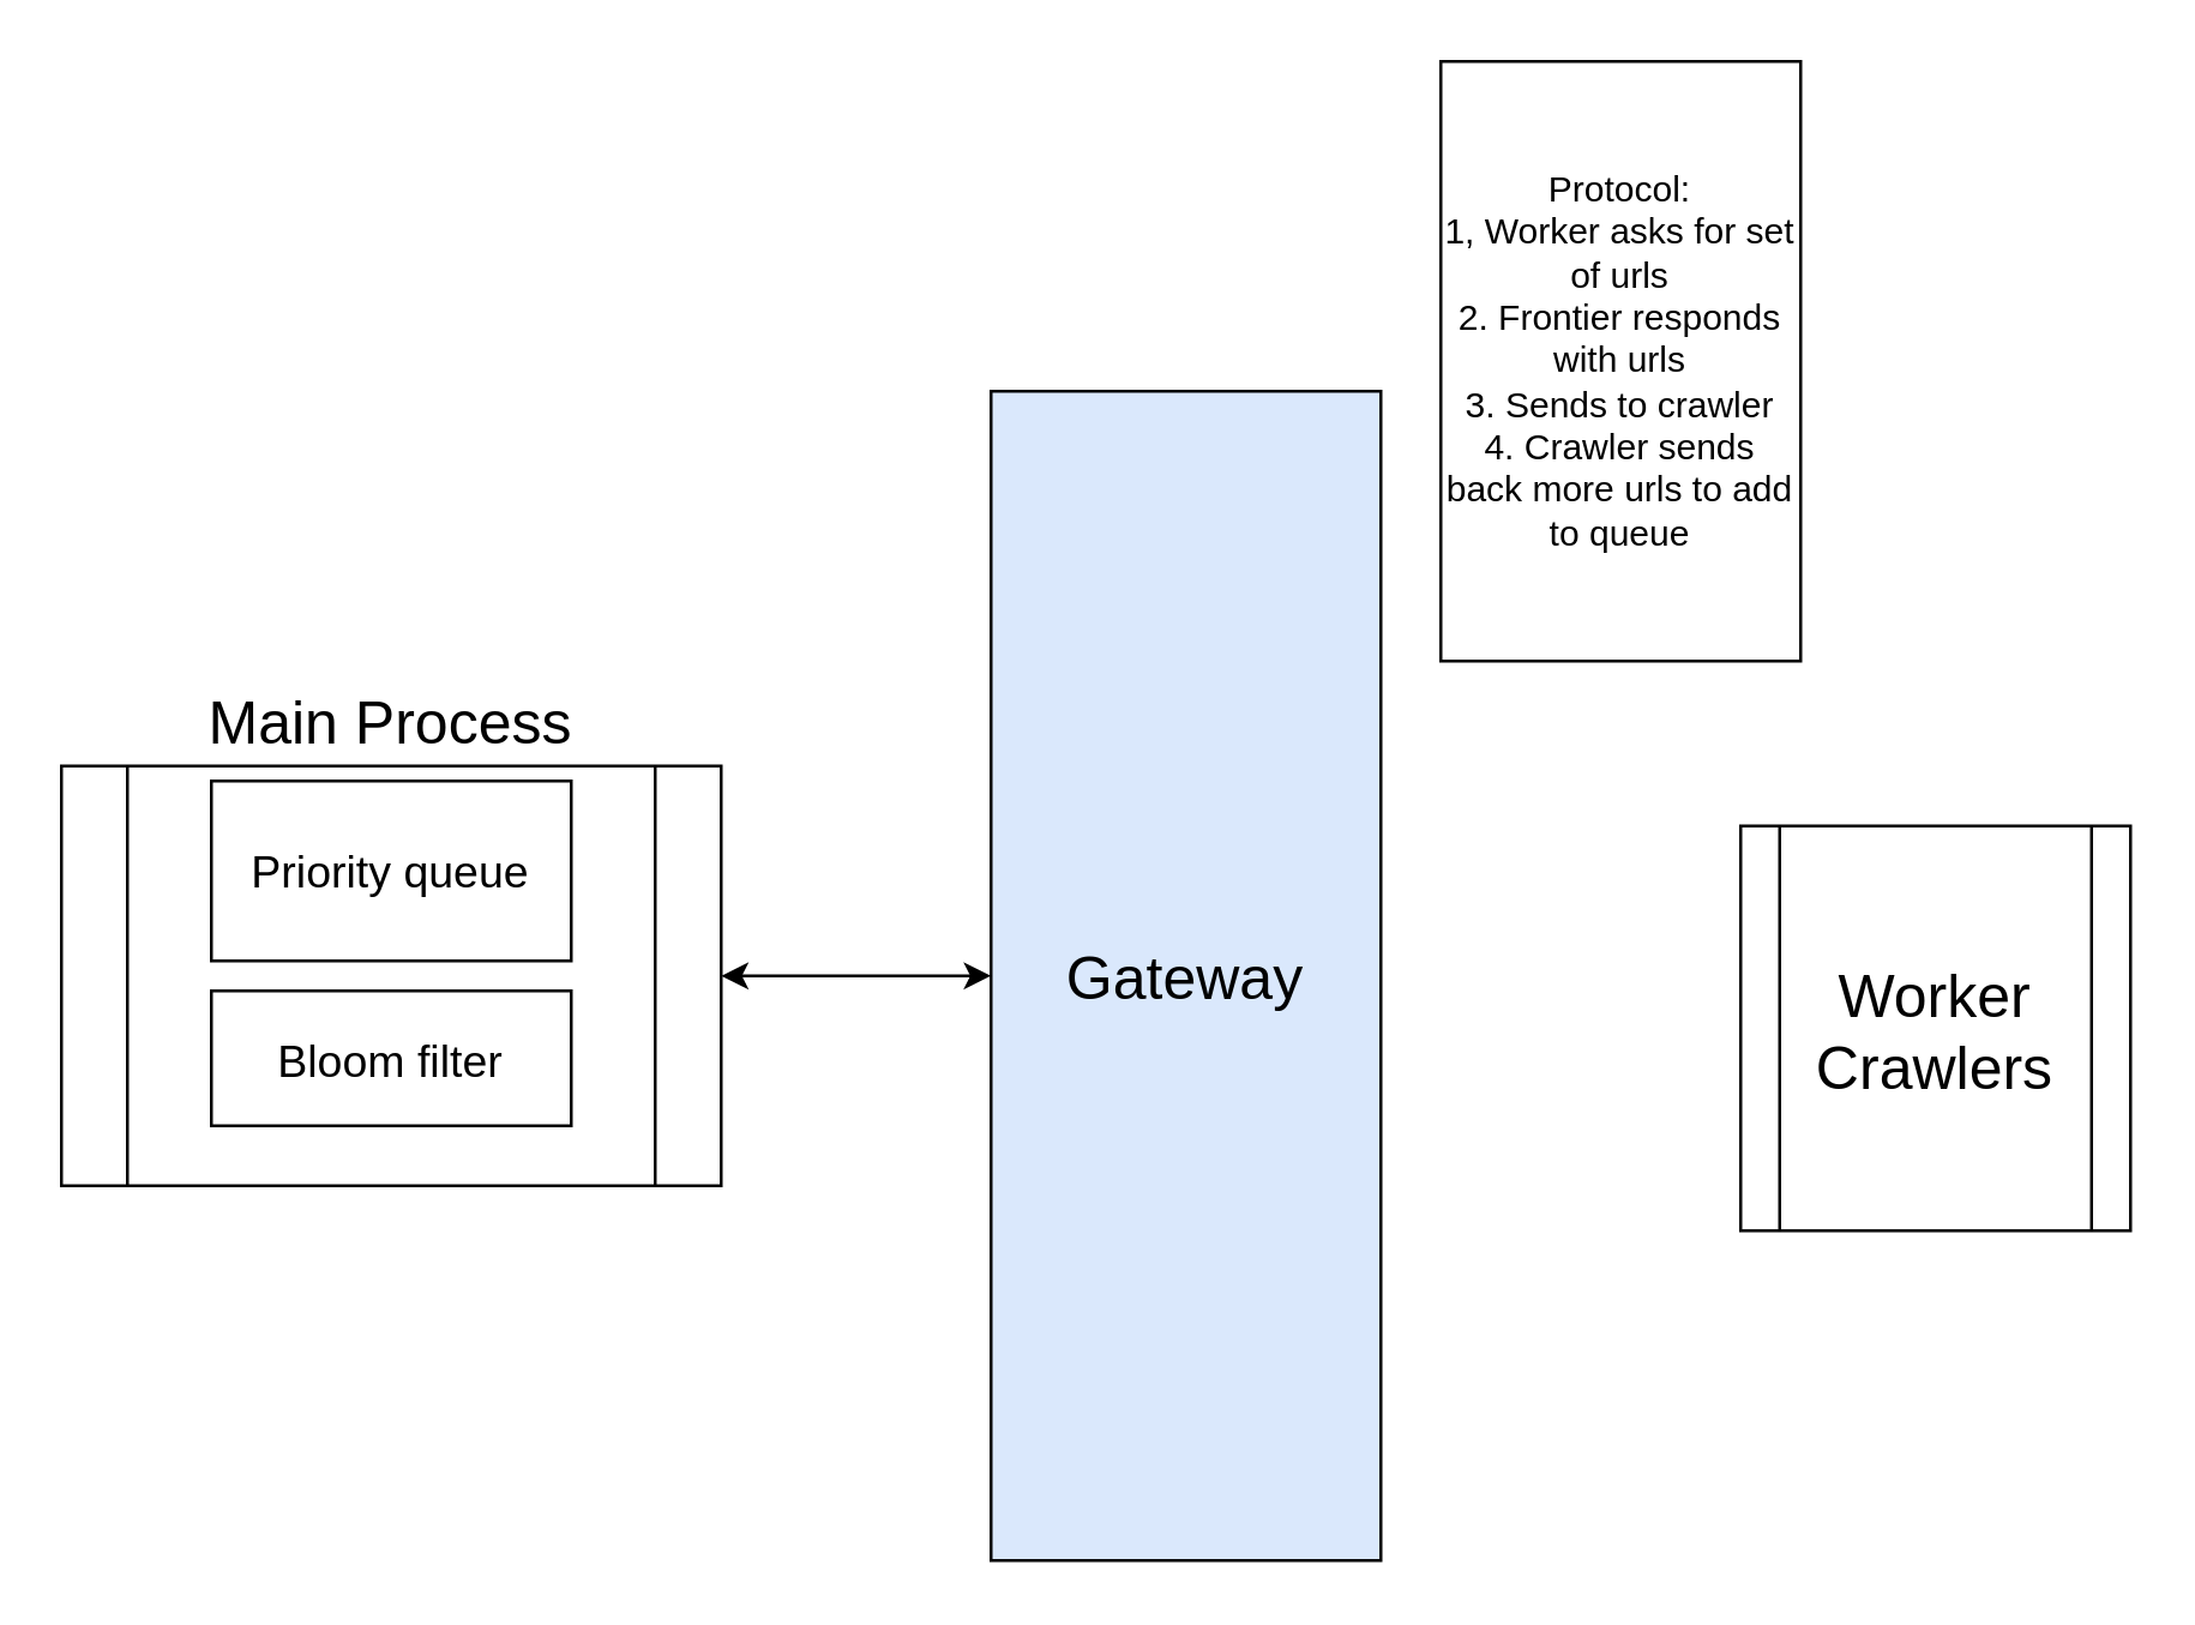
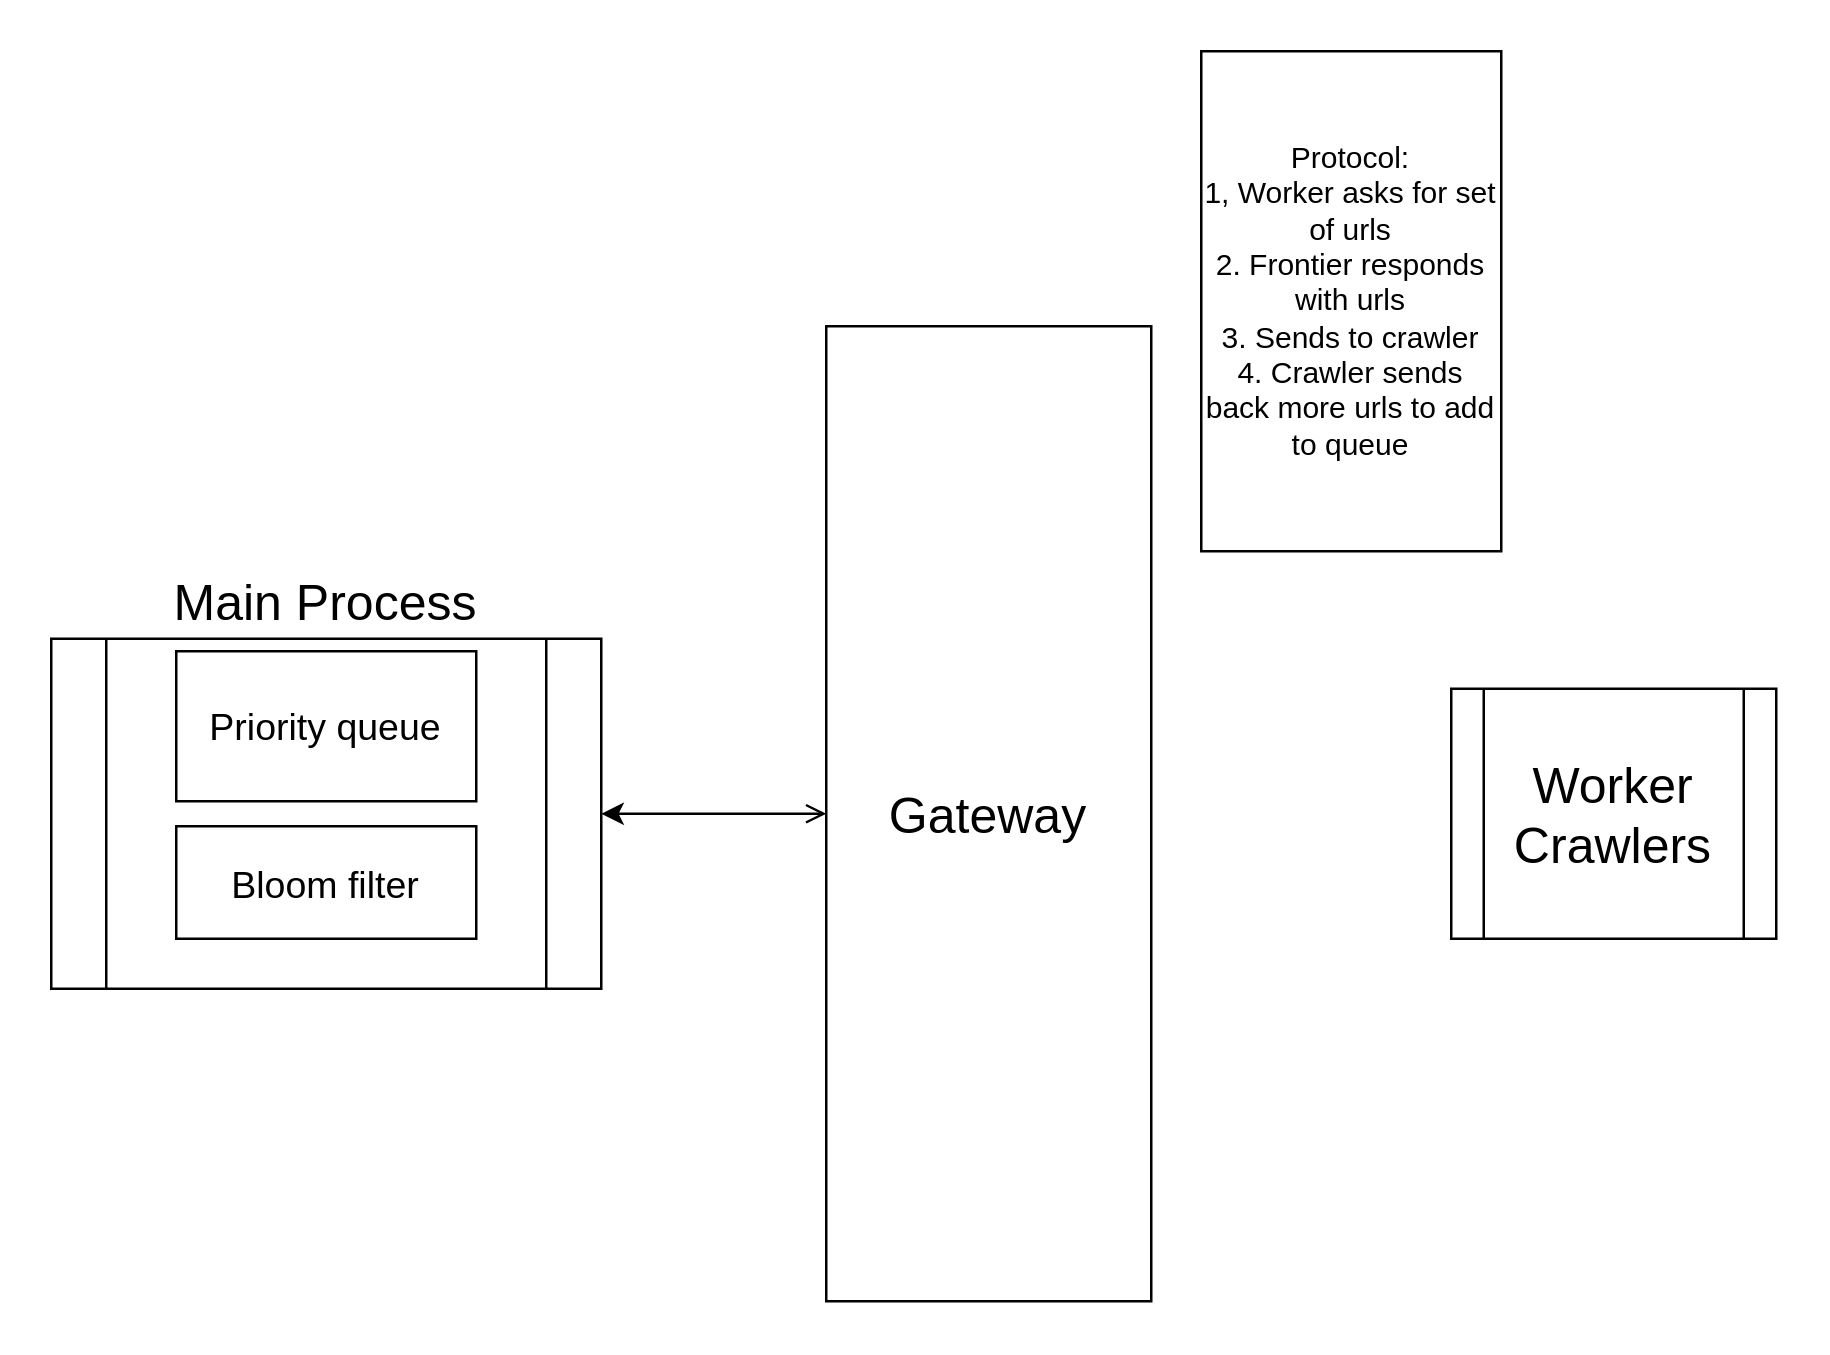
  <mxCell id="0" />
  <mxCell id="1" parent="0" />
- <mxCell id="2" value="&lt;font style=&quot;font-size: 20px;&quot;&gt;Gateway&lt;/font&gt;" style="rounded=0;whiteSpace=wrap;html=1;fillColor=#dae8fc;" vertex="1" parent="1"><mxGeometry x="330" y="130" width="130" height="390" as="geometry" /></mxCell>
+ <mxCell id="2" value="&lt;font style=&quot;font-size: 20px;&quot;&gt;Gateway&lt;/font&gt;" style="rounded=0;whiteSpace=wrap;html=1;" vertex="1" parent="1"><mxGeometry x="330" y="130" width="130" height="390" as="geometry" /></mxCell>
  <mxCell id="3" value="&lt;font style=&quot;font-size: 20px;&quot;&gt;Main Process&lt;/font&gt;" style="shape=process;whiteSpace=wrap;html=1;backgroundOutline=1;labelPosition=center;verticalLabelPosition=top;align=center;verticalAlign=bottom;" vertex="1" parent="1"><mxGeometry x="20" y="255" width="220" height="140" as="geometry" /></mxCell>
- <mxCell id="4" value="" style="endArrow=classic;startArrow=classic;html=1;rounded=0;exitX=1;exitY=0.5;exitDx=0;exitDy=0;" edge="1" parent="1" source="3" target="2"><mxGeometry width="50" height="50" relative="1" as="geometry"><mxPoint x="250" y="390" as="sourcePoint" /><mxPoint x="300" y="340" as="targetPoint" /></mxGeometry></mxCell>
+ <mxCell id="4" value="" style="endArrow=open;startArrow=classic;html=1;rounded=0;exitX=1;exitY=0.5;exitDx=0;exitDy=0;" edge="1" parent="1" source="3" target="2"><mxGeometry width="50" height="50" relative="1" as="geometry"><mxPoint x="250" y="390" as="sourcePoint" /><mxPoint x="300" y="340" as="targetPoint" /></mxGeometry></mxCell>
  <mxCell id="5" value="&lt;font style=&quot;font-size: 15px;&quot;&gt;Priority queue&lt;/font&gt;" style="rounded=0;whiteSpace=wrap;html=1;" vertex="1" parent="1"><mxGeometry x="70" y="260" width="120" height="60" as="geometry" /></mxCell>
  <mxCell id="6" value="&lt;font style=&quot;font-size: 15px;&quot;&gt;Bloom filter&lt;/font&gt;" style="rounded=0;whiteSpace=wrap;html=1;" vertex="1" parent="1"><mxGeometry x="70" y="330" width="120" height="45" as="geometry" /></mxCell>
- <mxCell id="7" value="&lt;font style=&quot;font-size: 20px;&quot;&gt;Worker Crawlers&lt;/font&gt;" style="shape=process;whiteSpace=wrap;html=1;backgroundOutline=1;" vertex="1" parent="1"><mxGeometry x="580" y="275" width="130" height="135" as="geometry" /></mxCell>
+ <mxCell id="7" value="&lt;font style=&quot;font-size: 20px;&quot;&gt;Worker Crawlers&lt;/font&gt;" style="shape=process;whiteSpace=wrap;html=1;backgroundOutline=1;" vertex="1" parent="1"><mxGeometry x="580" y="275" width="130" height="100" as="geometry" /></mxCell>
  <mxCell id="8" value="Protocol:&lt;br&gt;1, Worker asks for set of urls&lt;div&gt;2. Frontier responds with urls&lt;/div&gt;&lt;div&gt;3. Sends to crawler&lt;/div&gt;&lt;div&gt;4. Crawler sends back more urls to add to queue&lt;/div&gt;" style="rounded=0;whiteSpace=wrap;html=1;" vertex="1" parent="1"><mxGeometry x="480" y="20" width="120" height="200" as="geometry" /></mxCell>
